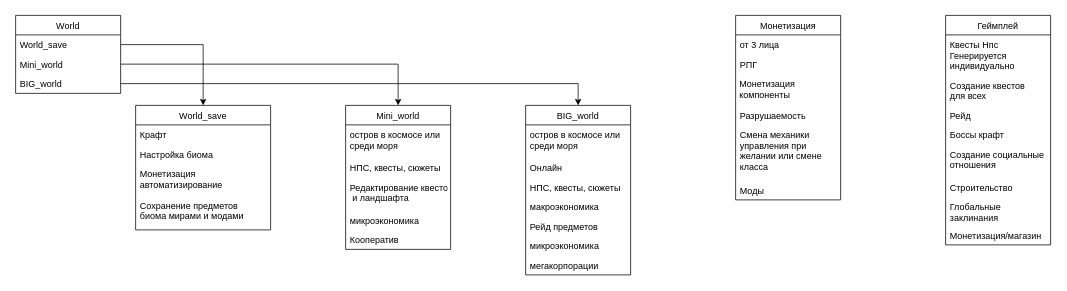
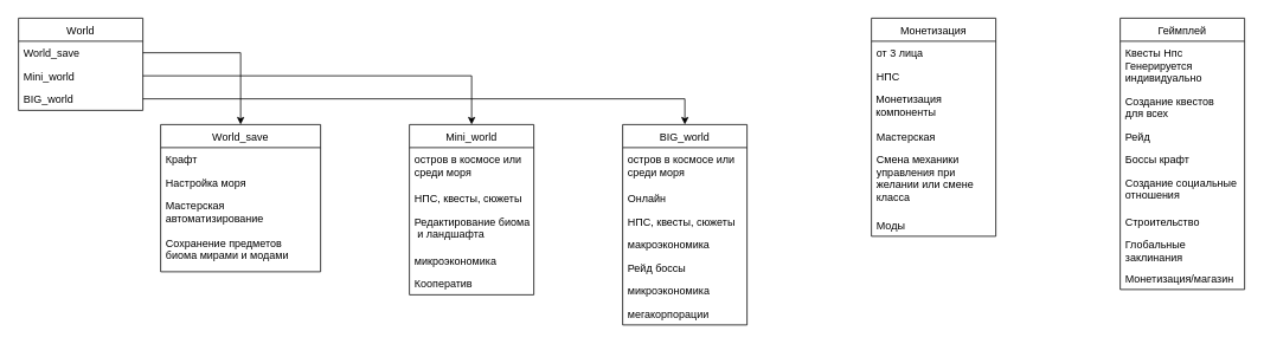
  <mxCell id="0" />
  <mxCell id="1" parent="0" />
  <mxCell id="2" value="World" style="swimlane;fontStyle=0;childLayout=stackLayout;horizontal=1;startSize=26;fillColor=none;horizontalStack=0;resizeParent=1;resizeParentMax=0;resizeLast=0;collapsible=1;marginBottom=0;" vertex="1" parent="1"><mxGeometry x="20" y="20" width="140" height="104" as="geometry" /></mxCell>
  <mxCell id="3" value="World_save" style="text;strokeColor=none;fillColor=none;align=left;verticalAlign=top;spacingLeft=4;spacingRight=4;overflow=hidden;rotatable=0;points=[[0,0.5],[1,0.5]];portConstraint=eastwest;" vertex="1" parent="2"><mxGeometry y="26" width="140" height="26" as="geometry" /></mxCell>
  <mxCell id="4" value="Mini_world" style="text;strokeColor=none;fillColor=none;align=left;verticalAlign=top;spacingLeft=4;spacingRight=4;overflow=hidden;rotatable=0;points=[[0,0.5],[1,0.5]];portConstraint=eastwest;" vertex="1" parent="2"><mxGeometry y="52" width="140" height="26" as="geometry" /></mxCell>
  <mxCell id="5" value="BIG_world&#10;" style="text;strokeColor=none;fillColor=none;align=left;verticalAlign=top;spacingLeft=4;spacingRight=4;overflow=hidden;rotatable=0;points=[[0,0.5],[1,0.5]];portConstraint=eastwest;" vertex="1" parent="2"><mxGeometry y="78" width="140" height="26" as="geometry" /></mxCell>
  <mxCell id="6" value="World_save" style="swimlane;fontStyle=0;childLayout=stackLayout;horizontal=1;startSize=26;fillColor=none;horizontalStack=0;resizeParent=1;resizeParentMax=0;resizeLast=0;collapsible=1;marginBottom=0;" vertex="1" parent="1"><mxGeometry x="180" y="140" width="180" height="166" as="geometry" /></mxCell>
  <mxCell id="7" value="Крафт&#10;" style="text;strokeColor=none;fillColor=none;align=left;verticalAlign=top;spacingLeft=4;spacingRight=4;overflow=hidden;rotatable=0;points=[[0,0.5],[1,0.5]];portConstraint=eastwest;" vertex="1" parent="6"><mxGeometry y="26" width="180" height="26" as="geometry" /></mxCell>
- <mxCell id="8" value="Настройка биома" style="text;strokeColor=none;fillColor=none;align=left;verticalAlign=top;spacingLeft=4;spacingRight=4;overflow=hidden;rotatable=0;points=[[0,0.5],[1,0.5]];portConstraint=eastwest;" vertex="1" parent="6"><mxGeometry y="52" width="180" height="26" as="geometry" /></mxCell>
- <mxCell id="9" value="Монетизация &#10;автоматизирование" style="text;strokeColor=none;fillColor=none;align=left;verticalAlign=top;spacingLeft=4;spacingRight=4;overflow=hidden;rotatable=0;points=[[0,0.5],[1,0.5]];portConstraint=eastwest;" vertex="1" parent="6"><mxGeometry y="78" width="180" height="42" as="geometry" /></mxCell>
+ <mxCell id="8" value="Настройка моря" style="text;strokeColor=none;fillColor=none;align=left;verticalAlign=top;spacingLeft=4;spacingRight=4;overflow=hidden;rotatable=0;points=[[0,0.5],[1,0.5]];portConstraint=eastwest;" vertex="1" parent="6"><mxGeometry y="52" width="180" height="26" as="geometry" /></mxCell>
+ <mxCell id="9" value="Мастерская &#10;автоматизирование" style="text;strokeColor=none;fillColor=none;align=left;verticalAlign=top;spacingLeft=4;spacingRight=4;overflow=hidden;rotatable=0;points=[[0,0.5],[1,0.5]];portConstraint=eastwest;" vertex="1" parent="6"><mxGeometry y="78" width="180" height="42" as="geometry" /></mxCell>
  <mxCell id="10" value="Сохранение предметов&#10;биома мирами и модами" style="text;strokeColor=none;fillColor=none;align=left;verticalAlign=top;spacingLeft=4;spacingRight=4;overflow=hidden;rotatable=0;points=[[0,0.5],[1,0.5]];portConstraint=eastwest;" vertex="1" parent="6"><mxGeometry y="120" width="180" height="46" as="geometry" /></mxCell>
  <mxCell id="11" style="edgeStyle=orthogonalEdgeStyle;rounded=0;orthogonalLoop=1;jettySize=auto;html=1;exitX=1;exitY=0.5;exitDx=0;exitDy=0;entryX=0.5;entryY=0;entryDx=0;entryDy=0;" edge="1" parent="1" source="3" target="6"><mxGeometry relative="1" as="geometry" /></mxCell>
  <mxCell id="12" value="Mini_world" style="swimlane;fontStyle=0;childLayout=stackLayout;horizontal=1;startSize=26;fillColor=none;horizontalStack=0;resizeParent=1;resizeParentMax=0;resizeLast=0;collapsible=1;marginBottom=0;" vertex="1" parent="1"><mxGeometry x="460" y="140" width="140" height="192" as="geometry" /></mxCell>
  <mxCell id="13" value="остров в космосе или &#10;среди моря" style="text;strokeColor=none;fillColor=none;align=left;verticalAlign=top;spacingLeft=4;spacingRight=4;overflow=hidden;rotatable=0;points=[[0,0.5],[1,0.5]];portConstraint=eastwest;" vertex="1" parent="12"><mxGeometry y="26" width="140" height="44" as="geometry" /></mxCell>
  <mxCell id="14" value="НПС, квесты, сюжеты&#10;" style="text;strokeColor=none;fillColor=none;align=left;verticalAlign=top;spacingLeft=4;spacingRight=4;overflow=hidden;rotatable=0;points=[[0,0.5],[1,0.5]];portConstraint=eastwest;" vertex="1" parent="12"><mxGeometry y="70" width="140" height="26" as="geometry" /></mxCell>
- <mxCell id="15" value="Редактирование квестов&#10; и ландшафта" style="text;strokeColor=none;fillColor=none;align=left;verticalAlign=top;spacingLeft=4;spacingRight=4;overflow=hidden;rotatable=0;points=[[0,0.5],[1,0.5]];portConstraint=eastwest;" vertex="1" parent="12"><mxGeometry y="96" width="140" height="44" as="geometry" /></mxCell>
+ <mxCell id="15" value="Редактирование биома&#10; и ландшафта" style="text;strokeColor=none;fillColor=none;align=left;verticalAlign=top;spacingLeft=4;spacingRight=4;overflow=hidden;rotatable=0;points=[[0,0.5],[1,0.5]];portConstraint=eastwest;" vertex="1" parent="12"><mxGeometry y="96" width="140" height="44" as="geometry" /></mxCell>
  <mxCell id="16" value="микроэкономика" style="text;strokeColor=none;fillColor=none;align=left;verticalAlign=top;spacingLeft=4;spacingRight=4;overflow=hidden;rotatable=0;points=[[0,0.5],[1,0.5]];portConstraint=eastwest;" vertex="1" parent="12"><mxGeometry y="140" width="140" height="26" as="geometry" /></mxCell>
  <mxCell id="17" value="Кооператив" style="text;strokeColor=none;fillColor=none;align=left;verticalAlign=top;spacingLeft=4;spacingRight=4;overflow=hidden;rotatable=0;points=[[0,0.5],[1,0.5]];portConstraint=eastwest;" vertex="1" parent="12"><mxGeometry y="166" width="140" height="26" as="geometry" /></mxCell>
  <mxCell id="18" style="edgeStyle=orthogonalEdgeStyle;rounded=0;orthogonalLoop=1;jettySize=auto;html=1;exitX=1;exitY=0.5;exitDx=0;exitDy=0;entryX=0.5;entryY=0;entryDx=0;entryDy=0;" edge="1" parent="1" source="4" target="12"><mxGeometry relative="1" as="geometry"><Array as="points"><mxPoint x="530" y="85" /></Array></mxGeometry></mxCell>
  <mxCell id="19" value="BIG_world" style="swimlane;fontStyle=0;childLayout=stackLayout;horizontal=1;startSize=26;fillColor=none;horizontalStack=0;resizeParent=1;resizeParentMax=0;resizeLast=0;collapsible=1;marginBottom=0;" vertex="1" parent="1"><mxGeometry x="700" y="140" width="140" height="226" as="geometry" /></mxCell>
  <mxCell id="20" value="остров в космосе или &#10;среди моря" style="text;strokeColor=none;fillColor=none;align=left;verticalAlign=top;spacingLeft=4;spacingRight=4;overflow=hidden;rotatable=0;points=[[0,0.5],[1,0.5]];portConstraint=eastwest;" vertex="1" parent="19"><mxGeometry y="26" width="140" height="44" as="geometry" /></mxCell>
  <mxCell id="21" value="Онлайн" style="text;strokeColor=none;fillColor=none;align=left;verticalAlign=top;spacingLeft=4;spacingRight=4;overflow=hidden;rotatable=0;points=[[0,0.5],[1,0.5]];portConstraint=eastwest;" vertex="1" parent="19"><mxGeometry y="70" width="140" height="26" as="geometry" /></mxCell>
  <mxCell id="22" value="НПС, квесты, сюжеты&#10;" style="text;strokeColor=none;fillColor=none;align=left;verticalAlign=top;spacingLeft=4;spacingRight=4;overflow=hidden;rotatable=0;points=[[0,0.5],[1,0.5]];portConstraint=eastwest;" vertex="1" parent="19"><mxGeometry y="96" width="140" height="26" as="geometry" /></mxCell>
  <mxCell id="23" value="макроэкономика" style="text;strokeColor=none;fillColor=none;align=left;verticalAlign=top;spacingLeft=4;spacingRight=4;overflow=hidden;rotatable=0;points=[[0,0.5],[1,0.5]];portConstraint=eastwest;" vertex="1" parent="19"><mxGeometry y="122" width="140" height="26" as="geometry" /></mxCell>
- <mxCell id="24" value="Рейд предметов" style="text;strokeColor=none;fillColor=none;align=left;verticalAlign=top;spacingLeft=4;spacingRight=4;overflow=hidden;rotatable=0;points=[[0,0.5],[1,0.5]];portConstraint=eastwest;" vertex="1" parent="19"><mxGeometry y="148" width="140" height="26" as="geometry" /></mxCell>
+ <mxCell id="24" value="Рейд боссы" style="text;strokeColor=none;fillColor=none;align=left;verticalAlign=top;spacingLeft=4;spacingRight=4;overflow=hidden;rotatable=0;points=[[0,0.5],[1,0.5]];portConstraint=eastwest;" vertex="1" parent="19"><mxGeometry y="148" width="140" height="26" as="geometry" /></mxCell>
  <mxCell id="25" value="микроэкономика" style="text;strokeColor=none;fillColor=none;align=left;verticalAlign=top;spacingLeft=4;spacingRight=4;overflow=hidden;rotatable=0;points=[[0,0.5],[1,0.5]];portConstraint=eastwest;" vertex="1" parent="19"><mxGeometry y="174" width="140" height="26" as="geometry" /></mxCell>
  <mxCell id="26" value="мегакорпорации" style="text;strokeColor=none;fillColor=none;align=left;verticalAlign=top;spacingLeft=4;spacingRight=4;overflow=hidden;rotatable=0;points=[[0,0.5],[1,0.5]];portConstraint=eastwest;" vertex="1" parent="19"><mxGeometry y="200" width="140" height="26" as="geometry" /></mxCell>
  <mxCell id="27" style="edgeStyle=orthogonalEdgeStyle;rounded=0;orthogonalLoop=1;jettySize=auto;html=1;exitX=1;exitY=0.5;exitDx=0;exitDy=0;entryX=0.5;entryY=0;entryDx=0;entryDy=0;" edge="1" parent="1" source="5" target="19"><mxGeometry relative="1" as="geometry" /></mxCell>
  <mxCell id="28" value="Монетизация" style="swimlane;fontStyle=0;childLayout=stackLayout;horizontal=1;startSize=26;fillColor=none;horizontalStack=0;resizeParent=1;resizeParentMax=0;resizeLast=0;collapsible=1;marginBottom=0;" vertex="1" parent="1"><mxGeometry x="980" y="20" width="140" height="246" as="geometry" /></mxCell>
  <mxCell id="29" value="от 3 лица" style="text;strokeColor=none;fillColor=none;align=left;verticalAlign=top;spacingLeft=4;spacingRight=4;overflow=hidden;rotatable=0;points=[[0,0.5],[1,0.5]];portConstraint=eastwest;" vertex="1" parent="28"><mxGeometry y="26" width="140" height="26" as="geometry" /></mxCell>
- <mxCell id="30" value="РПГ" style="text;strokeColor=none;fillColor=none;align=left;verticalAlign=top;spacingLeft=4;spacingRight=4;overflow=hidden;rotatable=0;points=[[0,0.5],[1,0.5]];portConstraint=eastwest;" vertex="1" parent="28"><mxGeometry y="52" width="140" height="26" as="geometry" /></mxCell>
+ <mxCell id="30" value="НПС" style="text;strokeColor=none;fillColor=none;align=left;verticalAlign=top;spacingLeft=4;spacingRight=4;overflow=hidden;rotatable=0;points=[[0,0.5],[1,0.5]];portConstraint=eastwest;" vertex="1" parent="28"><mxGeometry y="52" width="140" height="26" as="geometry" /></mxCell>
  <mxCell id="31" value="&lt;font face=&quot;helvetica&quot;&gt;&amp;nbsp;Монетизация&amp;nbsp; &amp;nbsp;компоненты&lt;br&gt;&lt;/font&gt;" style="text;whiteSpace=wrap;html=1;" vertex="1" parent="28"><mxGeometry y="78" width="140" height="42" as="geometry" /></mxCell>
- <mxCell id="32" value="Разрушаемость" style="text;strokeColor=none;fillColor=none;align=left;verticalAlign=top;spacingLeft=4;spacingRight=4;overflow=hidden;rotatable=0;points=[[0,0.5],[1,0.5]];portConstraint=eastwest;" vertex="1" parent="28"><mxGeometry y="120" width="140" height="26" as="geometry" /></mxCell>
+ <mxCell id="32" value="Мастерская" style="text;strokeColor=none;fillColor=none;align=left;verticalAlign=top;spacingLeft=4;spacingRight=4;overflow=hidden;rotatable=0;points=[[0,0.5],[1,0.5]];portConstraint=eastwest;" vertex="1" parent="28"><mxGeometry y="120" width="140" height="26" as="geometry" /></mxCell>
  <mxCell id="33" value="Смена механики &#10;управления при &#10;желании или смене &#10;класса" style="text;strokeColor=none;fillColor=none;align=left;verticalAlign=top;spacingLeft=4;spacingRight=4;overflow=hidden;rotatable=0;points=[[0,0.5],[1,0.5]];portConstraint=eastwest;" vertex="1" parent="28"><mxGeometry y="146" width="140" height="74" as="geometry" /></mxCell>
  <mxCell id="34" value="Моды" style="text;strokeColor=none;fillColor=none;align=left;verticalAlign=top;spacingLeft=4;spacingRight=4;overflow=hidden;rotatable=0;points=[[0,0.5],[1,0.5]];portConstraint=eastwest;" vertex="1" parent="28"><mxGeometry y="220" width="140" height="26" as="geometry" /></mxCell>
  <mxCell id="35" value="Геймплей" style="swimlane;fontStyle=0;childLayout=stackLayout;horizontal=1;startSize=26;fillColor=none;horizontalStack=0;resizeParent=1;resizeParentMax=0;resizeLast=0;collapsible=1;marginBottom=0;" vertex="1" parent="1"><mxGeometry x="1260" y="20" width="140" height="306" as="geometry" /></mxCell>
  <mxCell id="36" value="Квесты Нпс &#10;Генерируется &#10;индивидуально" style="text;strokeColor=none;fillColor=none;align=left;verticalAlign=top;spacingLeft=4;spacingRight=4;overflow=hidden;rotatable=0;points=[[0,0.5],[1,0.5]];portConstraint=eastwest;" vertex="1" parent="35"><mxGeometry y="26" width="140" height="54" as="geometry" /></mxCell>
  <mxCell id="37" value="Создание квестов &#10;для всех" style="text;strokeColor=none;fillColor=none;align=left;verticalAlign=top;spacingLeft=4;spacingRight=4;overflow=hidden;rotatable=0;points=[[0,0.5],[1,0.5]];portConstraint=eastwest;" vertex="1" parent="35"><mxGeometry y="80" width="140" height="40" as="geometry" /></mxCell>
  <mxCell id="38" value="Рейд" style="text;strokeColor=none;fillColor=none;align=left;verticalAlign=top;spacingLeft=4;spacingRight=4;overflow=hidden;rotatable=0;points=[[0,0.5],[1,0.5]];portConstraint=eastwest;" vertex="1" parent="35"><mxGeometry y="120" width="140" height="26" as="geometry" /></mxCell>
  <mxCell id="39" value="Боссы крафт" style="text;strokeColor=none;fillColor=none;align=left;verticalAlign=top;spacingLeft=4;spacingRight=4;overflow=hidden;rotatable=0;points=[[0,0.5],[1,0.5]];portConstraint=eastwest;" vertex="1" parent="35"><mxGeometry y="146" width="140" height="26" as="geometry" /></mxCell>
  <mxCell id="40" value="Создание социальные &#10;отношения" style="text;strokeColor=none;fillColor=none;align=left;verticalAlign=top;spacingLeft=4;spacingRight=4;overflow=hidden;rotatable=0;points=[[0,0.5],[1,0.5]];portConstraint=eastwest;" vertex="1" parent="35"><mxGeometry y="172" width="140" height="44" as="geometry" /></mxCell>
  <mxCell id="41" value="Строительство" style="text;strokeColor=none;fillColor=none;align=left;verticalAlign=top;spacingLeft=4;spacingRight=4;overflow=hidden;rotatable=0;points=[[0,0.5],[1,0.5]];portConstraint=eastwest;" vertex="1" parent="35"><mxGeometry y="216" width="140" height="26" as="geometry" /></mxCell>
  <mxCell id="42" value="Глобальные &#10;заклинания" style="text;strokeColor=none;fillColor=none;align=left;verticalAlign=top;spacingLeft=4;spacingRight=4;overflow=hidden;rotatable=0;points=[[0,0.5],[1,0.5]];portConstraint=eastwest;" vertex="1" parent="35"><mxGeometry y="242" width="140" height="38" as="geometry" /></mxCell>
  <mxCell id="43" value="Монетизация/магазин&#10;" style="text;strokeColor=none;fillColor=none;align=left;verticalAlign=top;spacingLeft=4;spacingRight=4;overflow=hidden;rotatable=0;points=[[0,0.5],[1,0.5]];portConstraint=eastwest;" vertex="1" parent="35"><mxGeometry y="280" width="140" height="26" as="geometry" /></mxCell>
